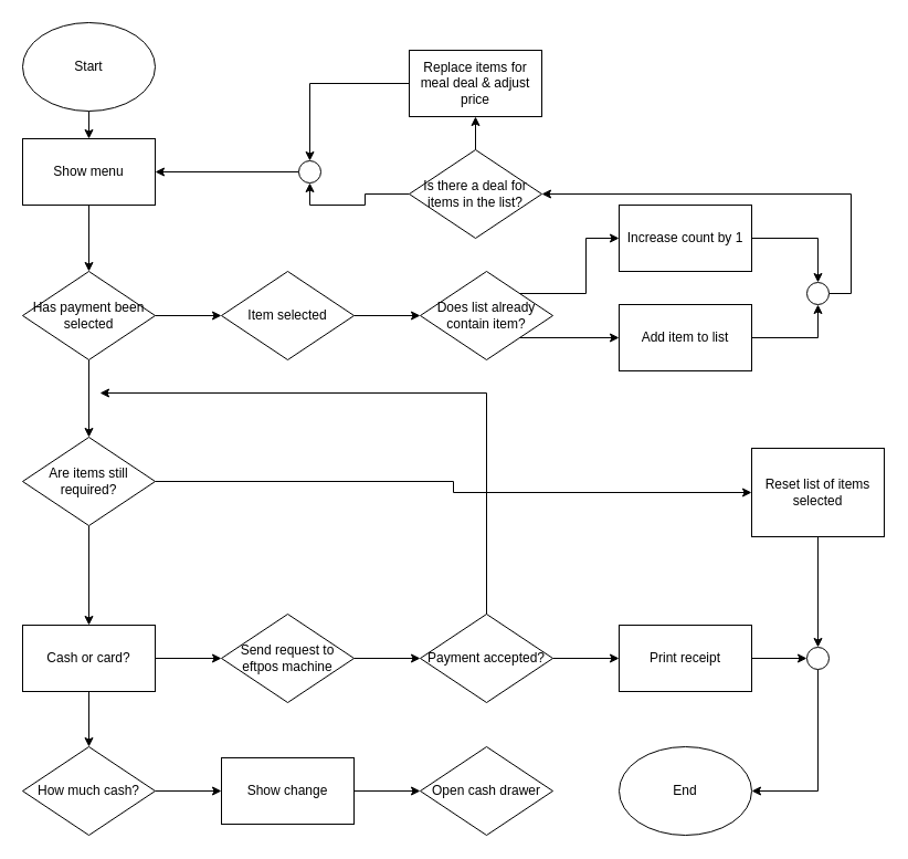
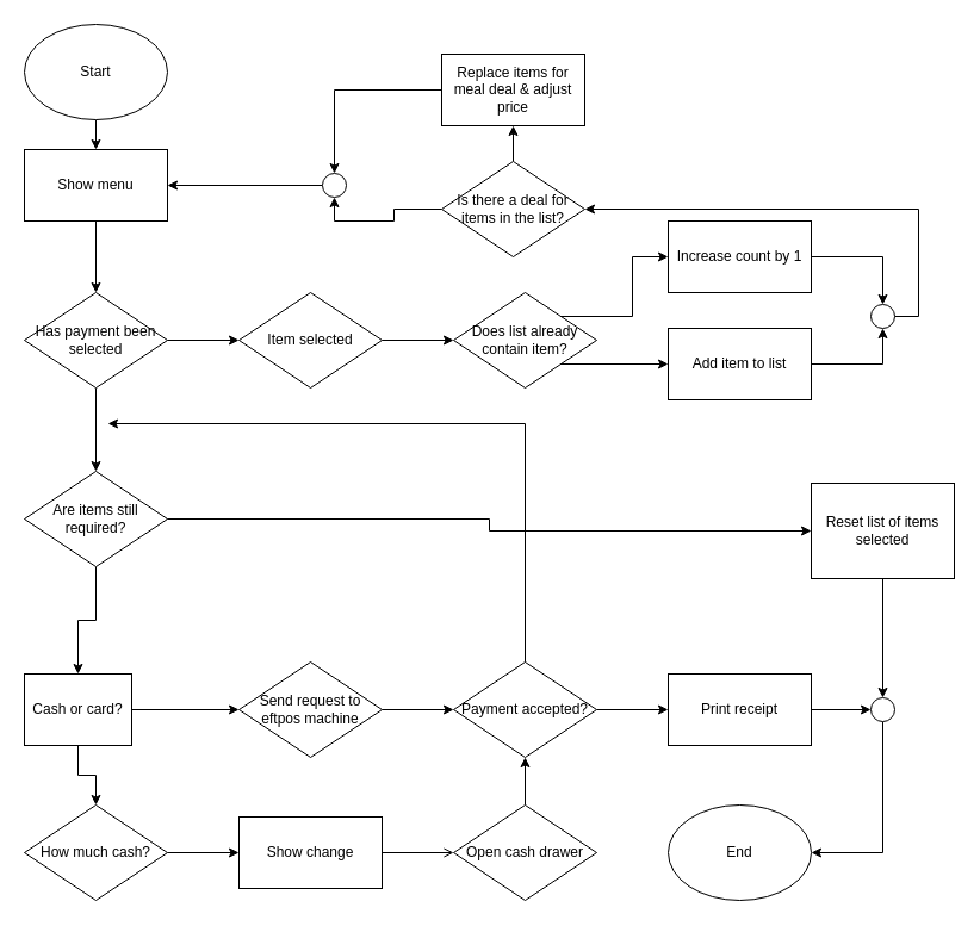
  <mxCell id="0" />
  <mxCell id="1" parent="0" />
  <mxCell id="2" style="edgeStyle=orthogonalEdgeStyle;rounded=0;orthogonalLoop=1;jettySize=auto;html=1;exitX=0.5;exitY=1;exitDx=0;exitDy=0;entryX=0.5;entryY=0;entryDx=0;entryDy=0;" edge="1" parent="1" source="3" target="7"><mxGeometry relative="1" as="geometry" /></mxCell>
  <mxCell id="3" value="Start" style="ellipse;whiteSpace=wrap;html=1;" vertex="1" parent="1"><mxGeometry x="20" y="20" width="120" height="80" as="geometry" /></mxCell>
  <mxCell id="4" style="edgeStyle=orthogonalEdgeStyle;rounded=0;orthogonalLoop=1;jettySize=auto;html=1;exitX=1;exitY=0.5;exitDx=0;exitDy=0;entryX=0;entryY=0.5;entryDx=0;entryDy=0;" edge="1" parent="1" source="5" target="13"><mxGeometry relative="1" as="geometry" /></mxCell>
  <mxCell id="5" value="Item selected" style="rhombus;whiteSpace=wrap;html=1;" vertex="1" parent="1"><mxGeometry x="200" y="245" width="120" height="80" as="geometry" /></mxCell>
  <mxCell id="6" style="edgeStyle=orthogonalEdgeStyle;rounded=0;orthogonalLoop=1;jettySize=auto;html=1;exitX=0.5;exitY=1;exitDx=0;exitDy=0;entryX=0.5;entryY=0;entryDx=0;entryDy=0;" edge="1" parent="1" source="7" target="18"><mxGeometry relative="1" as="geometry" /></mxCell>
  <mxCell id="7" value="Show menu" style="rounded=0;whiteSpace=wrap;html=1;" vertex="1" parent="1"><mxGeometry x="20" y="125" width="120" height="60" as="geometry" /></mxCell>
  <mxCell id="8" value="End" style="ellipse;whiteSpace=wrap;html=1;" vertex="1" parent="1"><mxGeometry x="560" y="675" width="120" height="80" as="geometry" /></mxCell>
  <mxCell id="9" style="edgeStyle=orthogonalEdgeStyle;rounded=0;orthogonalLoop=1;jettySize=auto;html=1;exitX=1;exitY=0.5;exitDx=0;exitDy=0;entryX=0.5;entryY=1;entryDx=0;entryDy=0;" edge="1" parent="1" source="10" target="35"><mxGeometry relative="1" as="geometry" /></mxCell>
  <mxCell id="10" value="&lt;div&gt;Add item to list&lt;/div&gt;" style="rounded=0;whiteSpace=wrap;html=1;" vertex="1" parent="1"><mxGeometry x="560" y="275" width="120" height="60" as="geometry" /></mxCell>
  <mxCell id="11" style="edgeStyle=orthogonalEdgeStyle;rounded=0;orthogonalLoop=1;jettySize=auto;html=1;exitX=1;exitY=1;exitDx=0;exitDy=0;entryX=0;entryY=0.5;entryDx=0;entryDy=0;" edge="1" parent="1" source="13" target="10"><mxGeometry relative="1" as="geometry" /></mxCell>
  <mxCell id="12" style="edgeStyle=orthogonalEdgeStyle;rounded=0;orthogonalLoop=1;jettySize=auto;html=1;exitX=1;exitY=0;exitDx=0;exitDy=0;entryX=0;entryY=0.5;entryDx=0;entryDy=0;" edge="1" parent="1" source="13" target="15"><mxGeometry relative="1" as="geometry" /></mxCell>
  <mxCell id="13" value="Does list already contain item?" style="rhombus;whiteSpace=wrap;html=1;" vertex="1" parent="1"><mxGeometry x="380" y="245" width="120" height="80" as="geometry" /></mxCell>
  <mxCell id="14" style="edgeStyle=orthogonalEdgeStyle;rounded=0;orthogonalLoop=1;jettySize=auto;html=1;exitX=1;exitY=0.5;exitDx=0;exitDy=0;entryX=0.5;entryY=0;entryDx=0;entryDy=0;" edge="1" parent="1" source="15" target="35"><mxGeometry relative="1" as="geometry" /></mxCell>
  <mxCell id="15" value="Increase count by 1" style="rounded=0;whiteSpace=wrap;html=1;" vertex="1" parent="1"><mxGeometry x="560" y="185" width="120" height="60" as="geometry" /></mxCell>
  <mxCell id="16" style="edgeStyle=orthogonalEdgeStyle;rounded=0;orthogonalLoop=1;jettySize=auto;html=1;exitX=1;exitY=0.5;exitDx=0;exitDy=0;" edge="1" parent="1" source="18" target="5"><mxGeometry relative="1" as="geometry" /></mxCell>
  <mxCell id="17" style="edgeStyle=orthogonalEdgeStyle;rounded=0;orthogonalLoop=1;jettySize=auto;html=1;exitX=0.5;exitY=1;exitDx=0;exitDy=0;entryX=0.5;entryY=0;entryDx=0;entryDy=0;" edge="1" parent="1" source="18" target="46"><mxGeometry relative="1" as="geometry" /></mxCell>
  <mxCell id="18" value="&lt;div&gt;Has payment been selected&lt;/div&gt;" style="rhombus;whiteSpace=wrap;html=1;" vertex="1" parent="1"><mxGeometry x="20" y="245" width="120" height="80" as="geometry" /></mxCell>
  <mxCell id="19" style="edgeStyle=orthogonalEdgeStyle;rounded=0;orthogonalLoop=1;jettySize=auto;html=1;exitX=1;exitY=0.5;exitDx=0;exitDy=0;entryX=0;entryY=0.5;entryDx=0;entryDy=0;" edge="1" parent="1" source="21" target="23"><mxGeometry relative="1" as="geometry" /></mxCell>
  <mxCell id="20" style="edgeStyle=orthogonalEdgeStyle;rounded=0;orthogonalLoop=1;jettySize=auto;html=1;exitX=0.5;exitY=1;exitDx=0;exitDy=0;entryX=0.5;entryY=0;entryDx=0;entryDy=0;" edge="1" parent="1" source="21" target="25"><mxGeometry relative="1" as="geometry" /></mxCell>
- <mxCell id="21" value="Cash or card?" style="rounded=0;whiteSpace=wrap;html=1;" vertex="1" parent="1"><mxGeometry x="20" y="565" width="120" height="60" as="geometry" /></mxCell>
+ <mxCell id="21" value="Cash or card?" style="rounded=0;whiteSpace=wrap;html=1;" vertex="1" parent="1"><mxGeometry x="20" y="565" width="90" height="60" as="geometry" /></mxCell>
  <mxCell id="22" style="edgeStyle=orthogonalEdgeStyle;rounded=0;orthogonalLoop=1;jettySize=auto;html=1;exitX=1;exitY=0.5;exitDx=0;exitDy=0;entryX=0;entryY=0.5;entryDx=0;entryDy=0;" edge="1" parent="1" source="23" target="31"><mxGeometry relative="1" as="geometry" /></mxCell>
  <mxCell id="23" value="Send request to eftpos machine" style="rhombus;whiteSpace=wrap;html=1;" vertex="1" parent="1"><mxGeometry x="200" y="555" width="120" height="80" as="geometry" /></mxCell>
  <mxCell id="24" style="edgeStyle=orthogonalEdgeStyle;rounded=0;orthogonalLoop=1;jettySize=auto;html=1;exitX=1;exitY=0.5;exitDx=0;exitDy=0;entryX=0;entryY=0.5;entryDx=0;entryDy=0;" edge="1" parent="1" source="25" target="27"><mxGeometry relative="1" as="geometry" /></mxCell>
  <mxCell id="25" value="How much cash?" style="rhombus;whiteSpace=wrap;html=1;" vertex="1" parent="1"><mxGeometry x="20" y="675" width="120" height="80" as="geometry" /></mxCell>
- <mxCell id="26" style="edgeStyle=orthogonalEdgeStyle;rounded=0;orthogonalLoop=1;jettySize=auto;html=1;exitX=1;exitY=0.5;exitDx=0;exitDy=0;entryX=0;entryY=0.5;entryDx=0;entryDy=0;" edge="1" parent="1" source="27" target="29"><mxGeometry relative="1" as="geometry" /></mxCell>
+ <mxCell id="26" style="edgeStyle=orthogonalEdgeStyle;rounded=0;orthogonalLoop=1;jettySize=auto;html=1;exitX=1;exitY=0.5;exitDx=0;exitDy=0;entryX=0;entryY=0.5;entryDx=0;entryDy=0;endArrow=open;" edge="1" parent="1" source="27" target="29"><mxGeometry relative="1" as="geometry" /></mxCell>
  <mxCell id="27" value="Show change" style="rounded=0;whiteSpace=wrap;html=1;" vertex="1" parent="1"><mxGeometry x="200" y="685" width="120" height="60" as="geometry" /></mxCell>
+ <mxCell id="28" style="edgeStyle=orthogonalEdgeStyle;rounded=0;orthogonalLoop=1;jettySize=auto;html=1;exitX=0.5;exitY=0;exitDx=0;exitDy=0;entryX=0.5;entryY=1;entryDx=0;entryDy=0;" edge="1" parent="1" source="29" target="31"><mxGeometry relative="1" as="geometry" /></mxCell>
  <mxCell id="29" value="Open cash drawer" style="rhombus;whiteSpace=wrap;html=1;" vertex="1" parent="1"><mxGeometry x="380" y="675" width="120" height="80" as="geometry" /></mxCell>
  <mxCell id="30" style="edgeStyle=orthogonalEdgeStyle;rounded=0;orthogonalLoop=1;jettySize=auto;html=1;exitX=1;exitY=0.5;exitDx=0;exitDy=0;entryX=0;entryY=0.5;entryDx=0;entryDy=0;" edge="1" parent="1" source="31" target="33"><mxGeometry relative="1" as="geometry" /></mxCell>
  <mxCell id="31" value="Payment accepted?" style="rhombus;whiteSpace=wrap;html=1;" vertex="1" parent="1"><mxGeometry x="380" y="555" width="120" height="80" as="geometry" /></mxCell>
  <mxCell id="32" style="edgeStyle=orthogonalEdgeStyle;rounded=0;orthogonalLoop=1;jettySize=auto;html=1;exitX=1;exitY=0.5;exitDx=0;exitDy=0;entryX=0;entryY=0.5;entryDx=0;entryDy=0;" edge="1" parent="1" source="33" target="50"><mxGeometry relative="1" as="geometry" /></mxCell>
  <mxCell id="33" value="&lt;div&gt;Print receipt&lt;/div&gt;" style="rounded=0;whiteSpace=wrap;html=1;" vertex="1" parent="1"><mxGeometry x="560" y="565" width="120" height="60" as="geometry" /></mxCell>
  <mxCell id="34" style="edgeStyle=orthogonalEdgeStyle;rounded=0;orthogonalLoop=1;jettySize=auto;html=1;exitX=1;exitY=0.5;exitDx=0;exitDy=0;entryX=1;entryY=0.5;entryDx=0;entryDy=0;" edge="1" parent="1" source="35" target="38"><mxGeometry relative="1" as="geometry" /></mxCell>
  <mxCell id="35" value="" style="ellipse;whiteSpace=wrap;html=1;aspect=fixed;" vertex="1" parent="1"><mxGeometry x="730" y="255" width="20" height="20" as="geometry" /></mxCell>
  <mxCell id="36" style="edgeStyle=orthogonalEdgeStyle;rounded=0;orthogonalLoop=1;jettySize=auto;html=1;exitX=0.5;exitY=0;exitDx=0;exitDy=0;entryX=0.5;entryY=1;entryDx=0;entryDy=0;" edge="1" parent="1" source="38" target="40"><mxGeometry relative="1" as="geometry" /></mxCell>
  <mxCell id="37" style="edgeStyle=orthogonalEdgeStyle;rounded=0;orthogonalLoop=1;jettySize=auto;html=1;exitX=0;exitY=0.5;exitDx=0;exitDy=0;entryX=0.5;entryY=1;entryDx=0;entryDy=0;" edge="1" parent="1" source="38" target="42"><mxGeometry relative="1" as="geometry" /></mxCell>
  <mxCell id="38" value="Is there a deal for items in the list?" style="rhombus;whiteSpace=wrap;html=1;" vertex="1" parent="1"><mxGeometry x="370" y="135" width="120" height="80" as="geometry" /></mxCell>
  <mxCell id="39" style="edgeStyle=orthogonalEdgeStyle;rounded=0;orthogonalLoop=1;jettySize=auto;html=1;exitX=0;exitY=0.5;exitDx=0;exitDy=0;entryX=0.5;entryY=0;entryDx=0;entryDy=0;" edge="1" parent="1" source="40" target="42"><mxGeometry relative="1" as="geometry" /></mxCell>
  <mxCell id="40" value="Replace items for meal deal &amp;amp; adjust price" style="rounded=0;whiteSpace=wrap;html=1;" vertex="1" parent="1"><mxGeometry x="370" y="45" width="120" height="60" as="geometry" /></mxCell>
  <mxCell id="41" style="edgeStyle=orthogonalEdgeStyle;rounded=0;orthogonalLoop=1;jettySize=auto;html=1;exitX=0;exitY=0.5;exitDx=0;exitDy=0;entryX=1;entryY=0.5;entryDx=0;entryDy=0;" edge="1" parent="1" source="42" target="7"><mxGeometry relative="1" as="geometry" /></mxCell>
  <mxCell id="42" value="" style="ellipse;whiteSpace=wrap;html=1;aspect=fixed;" vertex="1" parent="1"><mxGeometry x="270" y="145" width="20" height="20" as="geometry" /></mxCell>
  <mxCell id="43" value="" style="endArrow=classic;html=1;rounded=0;exitX=0.5;exitY=0;exitDx=0;exitDy=0;" edge="1" parent="1" source="31"><mxGeometry width="50" height="50" relative="1" as="geometry"><mxPoint x="440" y="435" as="sourcePoint" /><mxPoint x="90" y="355" as="targetPoint" /><Array as="points"><mxPoint x="440" y="355" /></Array></mxGeometry></mxCell>
  <mxCell id="44" style="edgeStyle=orthogonalEdgeStyle;rounded=0;orthogonalLoop=1;jettySize=auto;html=1;exitX=0.5;exitY=1;exitDx=0;exitDy=0;entryX=0.5;entryY=0;entryDx=0;entryDy=0;" edge="1" parent="1" source="46" target="21"><mxGeometry relative="1" as="geometry" /></mxCell>
  <mxCell id="45" style="edgeStyle=orthogonalEdgeStyle;rounded=0;orthogonalLoop=1;jettySize=auto;html=1;exitX=1;exitY=0.5;exitDx=0;exitDy=0;entryX=0;entryY=0.5;entryDx=0;entryDy=0;" edge="1" parent="1" source="46" target="48"><mxGeometry relative="1" as="geometry" /></mxCell>
  <mxCell id="46" value="Are items still required?" style="rhombus;whiteSpace=wrap;html=1;" vertex="1" parent="1"><mxGeometry x="20" y="395" width="120" height="80" as="geometry" /></mxCell>
  <mxCell id="47" style="edgeStyle=orthogonalEdgeStyle;rounded=0;orthogonalLoop=1;jettySize=auto;html=1;exitX=0.5;exitY=1;exitDx=0;exitDy=0;entryX=0.5;entryY=0;entryDx=0;entryDy=0;" edge="1" parent="1" source="48" target="50"><mxGeometry relative="1" as="geometry" /></mxCell>
  <mxCell id="48" value="Reset list of items selected" style="rounded=0;whiteSpace=wrap;html=1;" vertex="1" parent="1"><mxGeometry x="680" y="405" width="120" height="80" as="geometry" /></mxCell>
  <mxCell id="49" style="edgeStyle=orthogonalEdgeStyle;rounded=0;orthogonalLoop=1;jettySize=auto;html=1;exitX=0.5;exitY=1;exitDx=0;exitDy=0;entryX=1;entryY=0.5;entryDx=0;entryDy=0;" edge="1" parent="1" source="50" target="8"><mxGeometry relative="1" as="geometry" /></mxCell>
  <mxCell id="50" value="" style="ellipse;whiteSpace=wrap;html=1;aspect=fixed;" vertex="1" parent="1"><mxGeometry x="730" y="585" width="20" height="20" as="geometry" /></mxCell>
